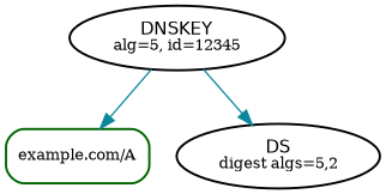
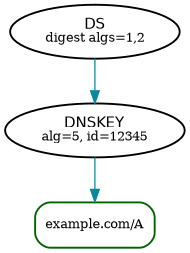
  digraph {
    rankdir=BT
    node [penwidth=1.5]
    edge [color="#0a879a" dir=back]
    n1 [label=<<FONT POINT-SIZE="12" FACE="Helvetica">DNSKEY</FONT><BR/><FONT POINT-SIZE="10">alg=5, id=12345</FONT>>]
    n2 [color=darkgreen fontsize=10 label="example.com/A" shape=rectangle style=rounded]
-   n3 [label=<<FONT POINT-SIZE="12" FACE="Helvetica">DS</FONT><BR/><FONT POINT-SIZE="10">digest algs=5,2</FONT>>]
+   n3 [label=<<FONT POINT-SIZE="12" FACE="Helvetica">DS</FONT><BR/><FONT POINT-SIZE="10">digest algs=1,2</FONT>>]
    n2 -> n1
-   n3 -> n1
+   n1 -> n3
  }
